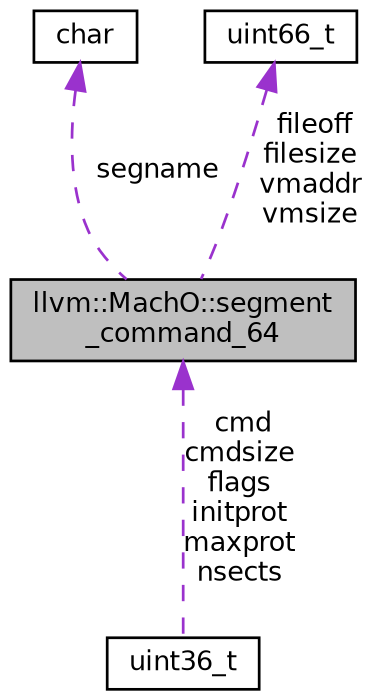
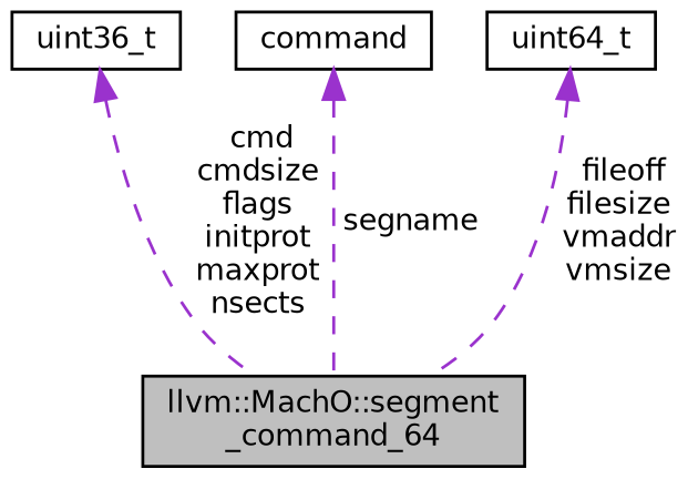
  digraph {
    fontname="DejaVu Sans"
    node [color=black fontname="DejaVu Sans" fontsize=10 shape=box]
    edge [color=darkorchid3 dir=back fontname="DejaVu Sans" fontsize=10 labelfontname=Helvetica labelfontsize=10 style=dashed]
    n1 [fillcolor=grey75 fontcolor=black height=0.2 label="llvm::MachO::segment\l_command_64" style=filled width=0.4]
    n2 [height=0.2 label=uint36_t width=0.4]
-   n3 [height=0.2 label=char width=0.4]
-   n4 [height=0.2 label=uint66_t width=0.4]
-   n1 -> n2 [label=" cmd\ncmdsize\nflags\ninitprot\nmaxprot\nnsects"]
+   n3 [height=0.2 label=command width=0.4]
+   n4 [height=0.2 label=uint64_t width=0.4]
+   n2 -> n1 [label=" cmd\ncmdsize\nflags\ninitprot\nmaxprot\nnsects"]
    n3 -> n1 [label=" segname"]
    n4 -> n1 [label=" fileoff\nfilesize\nvmaddr\nvmsize"]
  }
